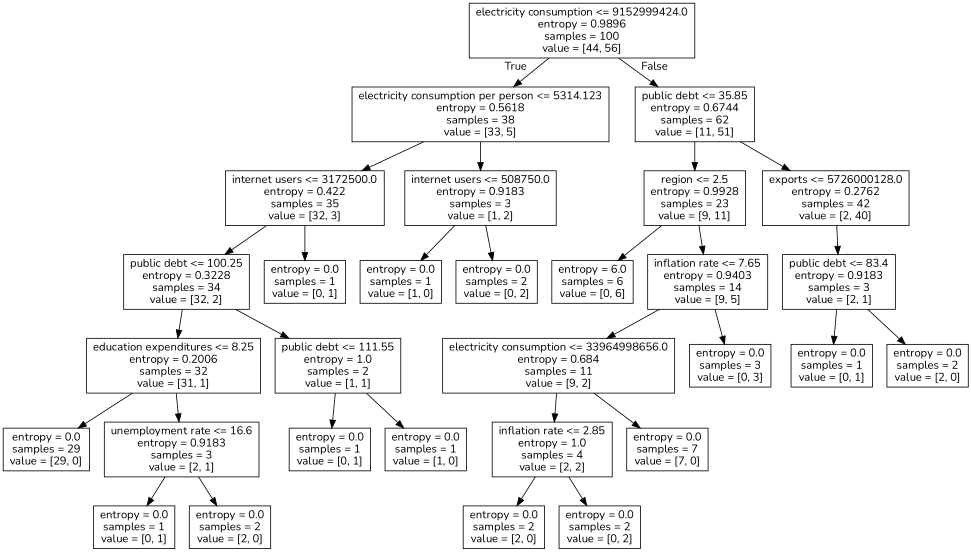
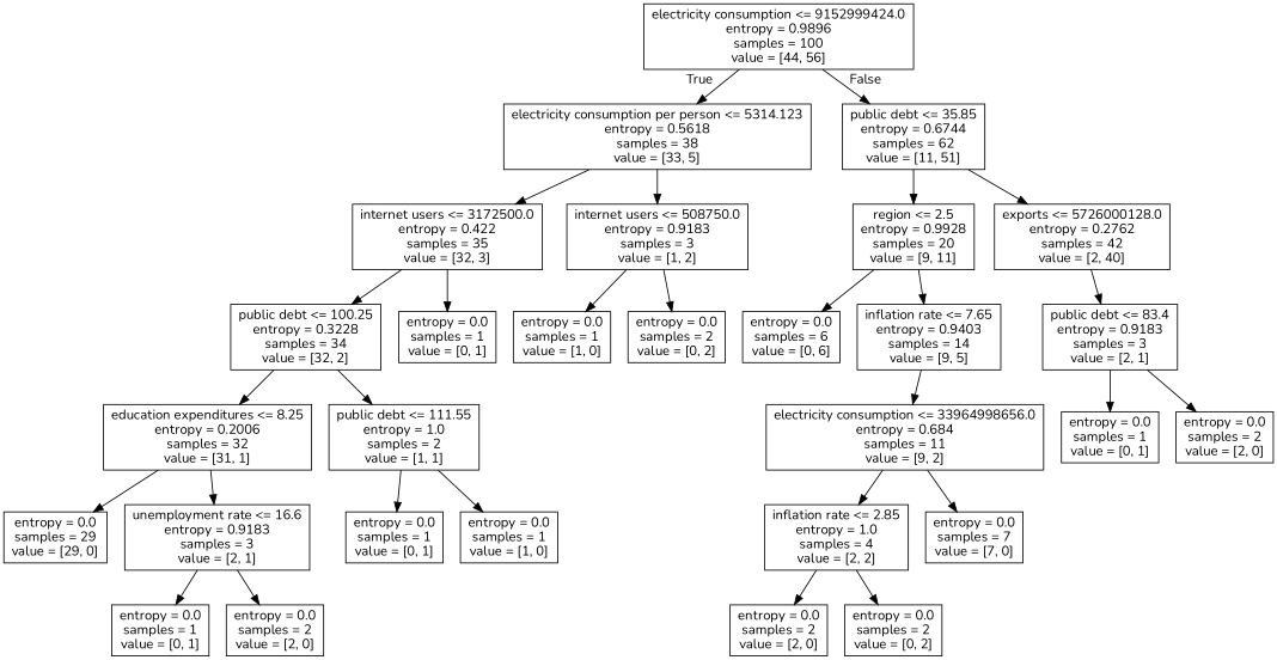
  digraph {
    fontname=Nunito
    node [fontname=Nunito shape=box]
    edge [fontname=Nunito]
    n1 [label="electricity consumption <= 9152999424.0\nentropy = 0.9896\nsamples = 100\nvalue = [44, 56]"]
    n2 [label="electricity consumption per person <= 5314.123\nentropy = 0.5618\nsamples = 38\nvalue = [33, 5]"]
    n3 [label="public debt <= 35.85\nentropy = 0.6744\nsamples = 62\nvalue = [11, 51]"]
    n4 [label="internet users <= 3172500.0\nentropy = 0.422\nsamples = 35\nvalue = [32, 3]"]
    n5 [label="internet users <= 508750.0\nentropy = 0.9183\nsamples = 3\nvalue = [1, 2]"]
-   n6 [label="region <= 2.5\nentropy = 0.9928\nsamples = 23\nvalue = [9, 11]"]
+   n6 [label="region <= 2.5\nentropy = 0.9928\nsamples = 20\nvalue = [9, 11]"]
    n7 [label="exports <= 5726000128.0\nentropy = 0.2762\nsamples = 42\nvalue = [2, 40]"]
    n8 [label="public debt <= 100.25\nentropy = 0.3228\nsamples = 34\nvalue = [32, 2]"]
    n9 [label="entropy = 0.0\nsamples = 1\nvalue = [0, 1]"]
    n10 [label="entropy = 0.0\nsamples = 1\nvalue = [1, 0]"]
    n11 [label="entropy = 0.0\nsamples = 2\nvalue = [0, 2]"]
    n12 [label="education expenditures <= 8.25\nentropy = 0.2006\nsamples = 32\nvalue = [31, 1]"]
    n13 [label="public debt <= 111.55\nentropy = 1.0\nsamples = 2\nvalue = [1, 1]"]
    n14 [label="entropy = 0.0\nsamples = 29\nvalue = [29, 0]"]
    n15 [label="unemployment rate <= 16.6\nentropy = 0.9183\nsamples = 3\nvalue = [2, 1]"]
    n16 [label="entropy = 0.0\nsamples = 1\nvalue = [0, 1]"]
    n17 [label="entropy = 0.0\nsamples = 1\nvalue = [1, 0]"]
    n18 [label="entropy = 0.0\nsamples = 1\nvalue = [0, 1]"]
    n19 [label="entropy = 0.0\nsamples = 2\nvalue = [2, 0]"]
-   n20 [label="entropy = 6.0\nsamples = 6\nvalue = [0, 6]"]
+   n20 [label="entropy = 0.0\nsamples = 6\nvalue = [0, 6]"]
    n21 [label="inflation rate <= 7.65\nentropy = 0.9403\nsamples = 14\nvalue = [9, 5]"]
    n22 [label="public debt <= 83.4\nentropy = 0.9183\nsamples = 3\nvalue = [2, 1]"]
    n23 [label="electricity consumption <= 33964998656.0\nentropy = 0.684\nsamples = 11\nvalue = [9, 2]"]
-   n24 [label="entropy = 0.0\nsamples = 3\nvalue = [0, 3]"]
    n25 [label="inflation rate <= 2.85\nentropy = 1.0\nsamples = 4\nvalue = [2, 2]"]
    n26 [label="entropy = 0.0\nsamples = 7\nvalue = [7, 0]"]
    n27 [label="entropy = 0.0\nsamples = 2\nvalue = [2, 0]"]
    n28 [label="entropy = 0.0\nsamples = 2\nvalue = [0, 2]"]
    n29 [label="entropy = 0.0\nsamples = 1\nvalue = [0, 1]"]
    n30 [label="entropy = 0.0\nsamples = 2\nvalue = [2, 0]"]
    n1 -> n2 [headlabel=True labelangle=45 labeldistance=2.5]
    n1 -> n3 [headlabel=False labelangle=-45 labeldistance=2.5]
    n2 -> n4
    n2 -> n5
    n3 -> n6
    n3 -> n7
    n4 -> n8
    n4 -> n9
    n5 -> n10
    n5 -> n11
    n6 -> n20
    n6 -> n21
    n7 -> n22
    n8 -> n12
    n8 -> n13
    n12 -> n14
    n12 -> n15
    n13 -> n16
    n13 -> n17
    n15 -> n18
    n15 -> n19
    n21 -> n23
-   n21 -> n24
    n22 -> n29
    n22 -> n30
    n23 -> n25
    n23 -> n26
    n25 -> n27
    n25 -> n28
  }
